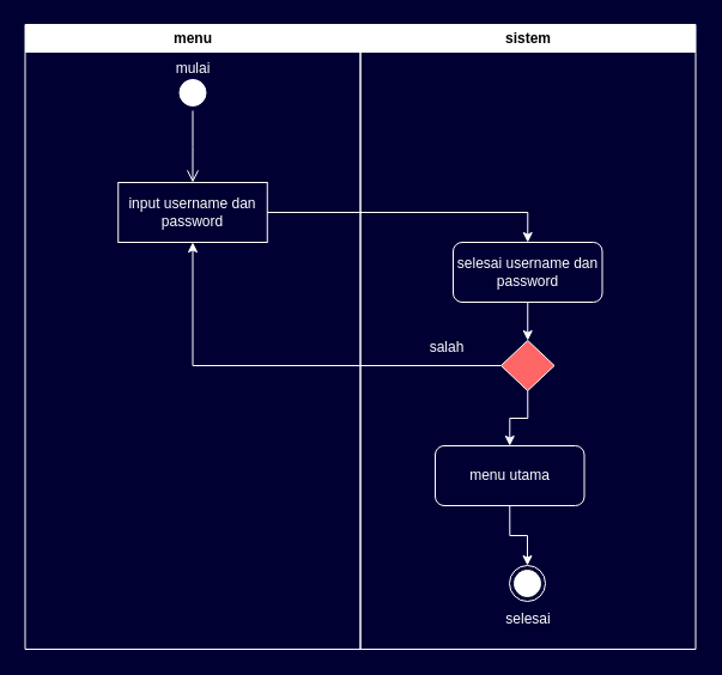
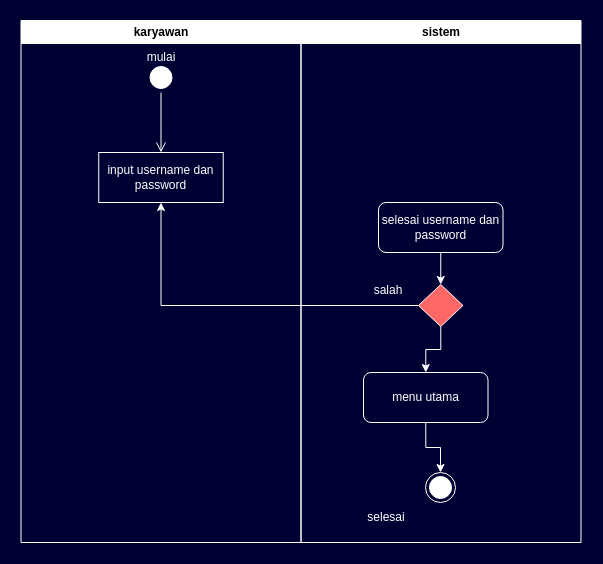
  <mxCell id="0" />
  <mxCell id="1" parent="0" />
- <mxCell id="2" value="menu" style="swimlane;whiteSpace=wrap;strokeColor=#FFFFFF;fillColor=default;" parent="1" vertex="1"><mxGeometry x="20.5" y="20" width="280" height="522" as="geometry" /></mxCell>
+ <mxCell id="2" value="karyawan" style="swimlane;whiteSpace=wrap;strokeColor=#FFFFFF;fillColor=default;" parent="1" vertex="1"><mxGeometry x="20.5" y="20" width="280" height="522" as="geometry" /></mxCell>
  <mxCell id="3" value="" style="ellipse;html=1;shape=startState;fillColor=#FFFFFF;strokeColor=#FFFFFF;" vertex="1" parent="2"><mxGeometry x="125" y="42" width="30" height="30" as="geometry" /></mxCell>
  <mxCell id="4" value="" style="edgeStyle=orthogonalEdgeStyle;html=1;verticalAlign=bottom;endArrow=open;endSize=8;strokeColor=#FFFFFF;rounded=0;" edge="1" source="3" parent="2"><mxGeometry relative="1" as="geometry"><mxPoint x="140" y="132" as="targetPoint" /></mxGeometry></mxCell>
  <mxCell id="5" value="&lt;font color=&quot;#ffffff&quot;&gt;input username dan password&lt;/font&gt;" style="html=1;whiteSpace=wrap;fillColor=none;strokeColor=#FFFFFF;rounded=0;" vertex="1" parent="2"><mxGeometry x="77.75" y="132" width="124.5" height="50" as="geometry" /></mxCell>
  <mxCell id="6" value="&lt;font color=&quot;#ffffff&quot;&gt;mulai&lt;/font&gt;" style="text;html=1;align=center;verticalAlign=middle;whiteSpace=wrap;rounded=0;" vertex="1" parent="2"><mxGeometry x="110" y="22" width="60" height="30" as="geometry" /></mxCell>
  <mxCell id="7" value="sistem" style="swimlane;whiteSpace=wrap;strokeColor=#FFFFFF;startSize=23;" parent="1" vertex="1"><mxGeometry x="300.5" y="20" width="280" height="522" as="geometry" /></mxCell>
  <mxCell id="8" style="edgeStyle=orthogonalEdgeStyle;rounded=0;orthogonalLoop=1;jettySize=auto;html=1;exitX=0.5;exitY=1;exitDx=0;exitDy=0;entryX=0.5;entryY=0;entryDx=0;entryDy=0;strokeColor=#FFFFFF;" edge="1" parent="7" source="9" target="13"><mxGeometry relative="1" as="geometry" /></mxCell>
  <mxCell id="9" value="&lt;font color=&quot;#ffffff&quot;&gt;selesai username dan password&lt;/font&gt;" style="html=1;whiteSpace=wrap;fillColor=none;strokeColor=#FFFFFF;rounded=1;" vertex="1" parent="7"><mxGeometry x="77.5" y="182" width="124.5" height="50" as="geometry" /></mxCell>
  <mxCell id="10" style="edgeStyle=orthogonalEdgeStyle;rounded=0;orthogonalLoop=1;jettySize=auto;html=1;exitX=0.5;exitY=1;exitDx=0;exitDy=0;entryX=0.5;entryY=0;entryDx=0;entryDy=0;strokeColor=#FFFFFF;" edge="1" parent="7" source="11" target="14"><mxGeometry relative="1" as="geometry" /></mxCell>
  <mxCell id="11" value="&lt;font color=&quot;#ffffff&quot;&gt;menu utama&lt;/font&gt;" style="html=1;whiteSpace=wrap;fillColor=none;strokeColor=#FFFFFF;rounded=1;" vertex="1" parent="7"><mxGeometry x="62.5" y="352" width="124.5" height="50" as="geometry" /></mxCell>
  <mxCell id="12" style="edgeStyle=orthogonalEdgeStyle;rounded=0;orthogonalLoop=1;jettySize=auto;html=1;exitX=0.5;exitY=1;exitDx=0;exitDy=0;entryX=0.5;entryY=0;entryDx=0;entryDy=0;strokeColor=#FFFFFF;" edge="1" parent="7" source="13" target="11"><mxGeometry relative="1" as="geometry" /></mxCell>
  <mxCell id="13" value="" style="rhombus;whiteSpace=wrap;html=1;strokeColor=#FFFFFF;fillColor=#FF6666;" vertex="1" parent="7"><mxGeometry x="117.5" y="264" width="44.5" height="42" as="geometry" /></mxCell>
  <mxCell id="14" value="" style="ellipse;html=1;shape=endState;fillColor=#FFFFFF;strokeColor=#FFFFFF;" vertex="1" parent="7"><mxGeometry x="124.5" y="452" width="30" height="30" as="geometry" /></mxCell>
- <mxCell id="15" value="&lt;font color=&quot;#ffffff&quot;&gt;selesai&lt;/font&gt;" style="text;html=1;align=center;verticalAlign=middle;whiteSpace=wrap;rounded=0;" vertex="1" parent="7"><mxGeometry x="110.5" y="482" width="60" height="30" as="geometry" /></mxCell>
- <mxCell id="16" value="&lt;font color=&quot;#ffffff&quot;&gt;salah&lt;/font&gt;" style="text;html=1;align=center;verticalAlign=middle;whiteSpace=wrap;rounded=0;" vertex="1" parent="7"><mxGeometry x="42.5" y="255" width="60" height="30" as="geometry" /></mxCell>
- <mxCell id="17" style="edgeStyle=orthogonalEdgeStyle;rounded=0;orthogonalLoop=1;jettySize=auto;html=1;exitX=1;exitY=0.5;exitDx=0;exitDy=0;entryX=0.5;entryY=0;entryDx=0;entryDy=0;strokeColor=#FFFFFF;" edge="1" parent="1" source="5" target="9"><mxGeometry relative="1" as="geometry" /></mxCell>
+ <mxCell id="15" value="&lt;font color=&quot;#ffffff&quot;&gt;selesai&lt;/font&gt;" style="text;html=1;align=center;verticalAlign=middle;whiteSpace=wrap;rounded=0;" vertex="1" parent="7"><mxGeometry x="55.5" y="482" width="60" height="30" as="geometry" /></mxCell>
+ <mxCell id="16" value="&lt;font color=&quot;#ffffff&quot;&gt;salah&lt;/font&gt;" style="text;html=1;align=center;verticalAlign=middle;whiteSpace=wrap;rounded=0;" vertex="1" parent="7"><mxGeometry x="57.5" y="255" width="60" height="30" as="geometry" /></mxCell>
  <mxCell id="18" style="edgeStyle=orthogonalEdgeStyle;rounded=0;orthogonalLoop=1;jettySize=auto;html=1;exitX=0;exitY=0.5;exitDx=0;exitDy=0;entryX=0.5;entryY=1;entryDx=0;entryDy=0;strokeColor=#FFFFFF;" edge="1" parent="1" source="13" target="5"><mxGeometry relative="1" as="geometry" /></mxCell>
